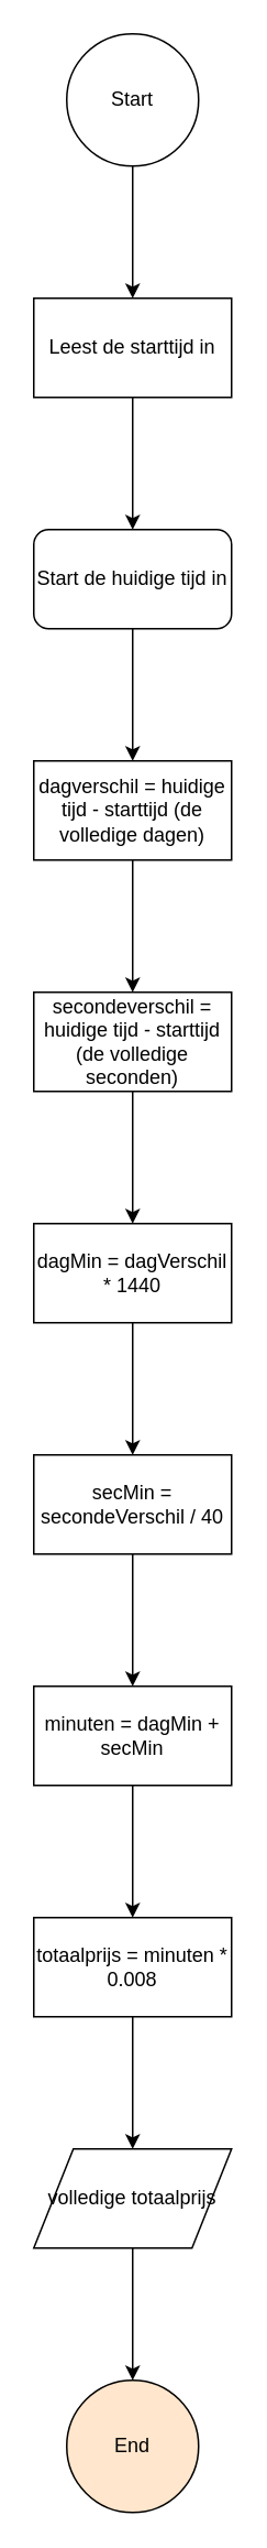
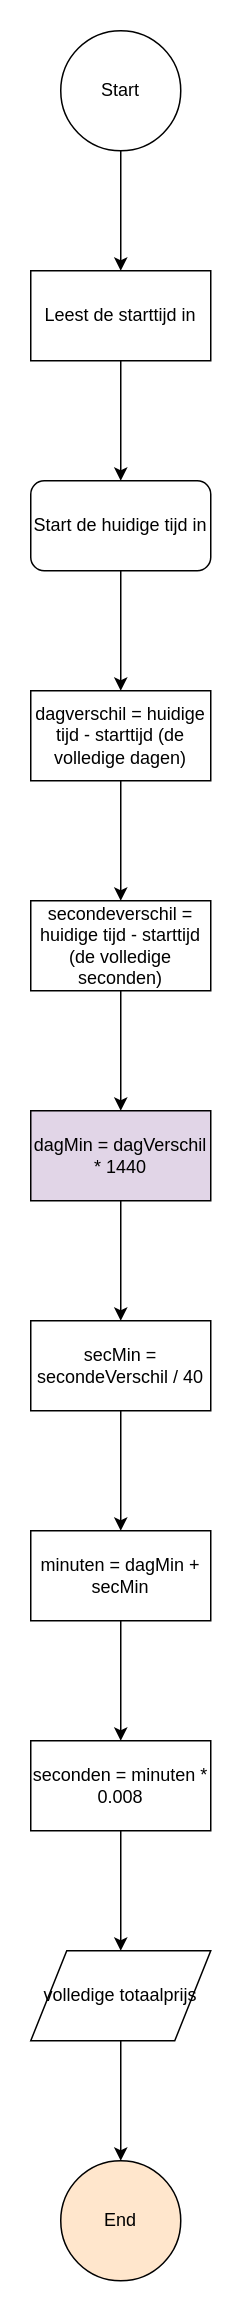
  <mxCell id="0" />
  <mxCell id="1" parent="0" />
  <mxCell id="2" value="Start" style="ellipse;whiteSpace=wrap;html=1;aspect=fixed;" vertex="1" parent="1"><mxGeometry x="40" y="20" width="80" height="80" as="geometry" /></mxCell>
  <mxCell id="3" value="" style="endArrow=classic;html=1;entryX=0.5;entryY=0;entryDx=0;entryDy=0;" edge="1" parent="1"><mxGeometry width="50" height="50" relative="1" as="geometry"><mxPoint x="80" y="100" as="sourcePoint" /><mxPoint x="80" y="180" as="targetPoint" /></mxGeometry></mxCell>
  <mxCell id="4" value="Leest de starttijd in" style="rounded=0;whiteSpace=wrap;html=1;" vertex="1" parent="1"><mxGeometry x="20" y="180" width="120" height="60" as="geometry" /></mxCell>
  <mxCell id="5" value="" style="endArrow=classic;html=1;entryX=0.5;entryY=0;entryDx=0;entryDy=0;" edge="1" parent="1"><mxGeometry width="50" height="50" relative="1" as="geometry"><mxPoint x="80" y="240" as="sourcePoint" /><mxPoint x="80" y="320" as="targetPoint" /></mxGeometry></mxCell>
  <mxCell id="6" value="Start de huidige tijd in" style="rounded=1;whiteSpace=wrap;html=1;" vertex="1" parent="1"><mxGeometry x="20" y="320" width="120" height="60" as="geometry" /></mxCell>
  <mxCell id="7" value="" style="endArrow=classic;html=1;entryX=0.5;entryY=0;entryDx=0;entryDy=0;" edge="1" parent="1"><mxGeometry width="50" height="50" relative="1" as="geometry"><mxPoint x="80" y="380" as="sourcePoint" /><mxPoint x="80" y="460" as="targetPoint" /></mxGeometry></mxCell>
  <mxCell id="8" value="dagverschil = huidige tijd - starttijd (de volledige dagen)" style="rounded=0;whiteSpace=wrap;html=1;" vertex="1" parent="1"><mxGeometry x="20" y="460" width="120" height="60" as="geometry" /></mxCell>
  <mxCell id="9" value="" style="endArrow=classic;html=1;entryX=0.5;entryY=0;entryDx=0;entryDy=0;" edge="1" parent="1"><mxGeometry width="50" height="50" relative="1" as="geometry"><mxPoint x="80" y="520" as="sourcePoint" /><mxPoint x="80" y="600" as="targetPoint" /></mxGeometry></mxCell>
  <mxCell id="10" value="secondeverschil = huidige tijd - starttijd (de volledige seconden)" style="rounded=0;whiteSpace=wrap;html=1;" vertex="1" parent="1"><mxGeometry x="20" y="600" width="120" height="60" as="geometry" /></mxCell>
  <mxCell id="11" value="" style="endArrow=classic;html=1;entryX=0.5;entryY=0;entryDx=0;entryDy=0;" edge="1" parent="1"><mxGeometry width="50" height="50" relative="1" as="geometry"><mxPoint x="80" y="660" as="sourcePoint" /><mxPoint x="80" y="740" as="targetPoint" /></mxGeometry></mxCell>
- <mxCell id="12" value="dagMin = dagVerschil * 1440 " style="rounded=0;whiteSpace=wrap;html=1;" vertex="1" parent="1"><mxGeometry x="20" y="740" width="120" height="60" as="geometry" /></mxCell>
+ <mxCell id="12" value="dagMin = dagVerschil * 1440 " style="rounded=0;whiteSpace=wrap;html=1;fillColor=#e1d5e7;" vertex="1" parent="1"><mxGeometry x="20" y="740" width="120" height="60" as="geometry" /></mxCell>
  <mxCell id="13" value="" style="endArrow=classic;html=1;entryX=0.5;entryY=0;entryDx=0;entryDy=0;" edge="1" parent="1"><mxGeometry width="50" height="50" relative="1" as="geometry"><mxPoint x="80" y="800" as="sourcePoint" /><mxPoint x="80" y="880" as="targetPoint" /></mxGeometry></mxCell>
  <mxCell id="14" value="secMin = secondeVerschil / 40" style="rounded=0;whiteSpace=wrap;html=1;" vertex="1" parent="1"><mxGeometry x="20" y="880" width="120" height="60" as="geometry" /></mxCell>
  <mxCell id="15" value="" style="endArrow=classic;html=1;entryX=0.5;entryY=0;entryDx=0;entryDy=0;" edge="1" parent="1"><mxGeometry width="50" height="50" relative="1" as="geometry"><mxPoint x="80" y="940" as="sourcePoint" /><mxPoint x="80" y="1020" as="targetPoint" /></mxGeometry></mxCell>
  <mxCell id="16" value="minuten = dagMin + secMin " style="rounded=0;whiteSpace=wrap;html=1;" vertex="1" parent="1"><mxGeometry x="20" y="1020" width="120" height="60" as="geometry" /></mxCell>
  <mxCell id="17" value="" style="endArrow=classic;html=1;entryX=0.5;entryY=0;entryDx=0;entryDy=0;" edge="1" parent="1"><mxGeometry width="50" height="50" relative="1" as="geometry"><mxPoint x="80" y="1080" as="sourcePoint" /><mxPoint x="80" y="1160" as="targetPoint" /></mxGeometry></mxCell>
- <mxCell id="18" value="totaalprijs = minuten * 0.008 " style="rounded=0;whiteSpace=wrap;html=1;" vertex="1" parent="1"><mxGeometry x="20" y="1160" width="120" height="60" as="geometry" /></mxCell>
+ <mxCell id="18" value="seconden = minuten * 0.008 " style="rounded=0;whiteSpace=wrap;html=1;" vertex="1" parent="1"><mxGeometry x="20" y="1160" width="120" height="60" as="geometry" /></mxCell>
  <mxCell id="19" value="" style="endArrow=classic;html=1;entryX=0.5;entryY=0;entryDx=0;entryDy=0;" edge="1" parent="1"><mxGeometry width="50" height="50" relative="1" as="geometry"><mxPoint x="80" y="1220" as="sourcePoint" /><mxPoint x="80" y="1300" as="targetPoint" /></mxGeometry></mxCell>
  <mxCell id="20" value="volledige totaalprijs" style="shape=parallelogram;perimeter=parallelogramPerimeter;whiteSpace=wrap;html=1;" vertex="1" parent="1"><mxGeometry x="20" y="1300" width="120" height="60" as="geometry" /></mxCell>
  <mxCell id="21" value="" style="endArrow=classic;html=1;entryX=0.5;entryY=0;entryDx=0;entryDy=0;" edge="1" parent="1"><mxGeometry width="50" height="50" relative="1" as="geometry"><mxPoint x="80" y="1360" as="sourcePoint" /><mxPoint x="80" y="1440" as="targetPoint" /></mxGeometry></mxCell>
  <mxCell id="22" value="End" style="ellipse;whiteSpace=wrap;html=1;aspect=fixed;fillColor=#ffe6cc;" vertex="1" parent="1"><mxGeometry x="40" y="1440" width="80" height="80" as="geometry" /></mxCell>
